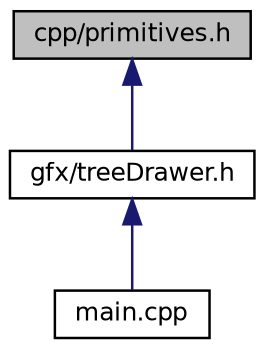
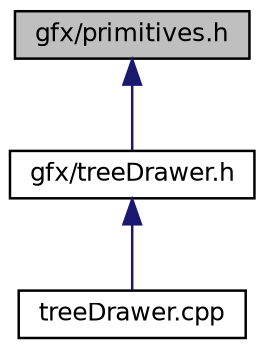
  digraph {
    node [color=black fillcolor=white fontname=Helvetica fontsize=10 shape=record style=filled]
    edge [color=midnightblue dir=back fontname=Helvetica fontsize=10 labelfontname=Helvetica labelfontsize=10 style=solid]
-   n1 [fillcolor=grey75 fontcolor=black height=0.2 label="cpp/primitives.h" width=0.4]
+   n1 [fillcolor=grey75 fontcolor=black height=0.2 label="gfx/primitives.h" width=0.4]
    n2 [height=0.2 label="gfx/treeDrawer.h" width=0.4]
-   n3 [height=0.2 label="main.cpp" width=0.4]
+   n3 [height=0.2 label="treeDrawer.cpp" width=0.4]
    n1 -> n2
    n2 -> n3
  }
